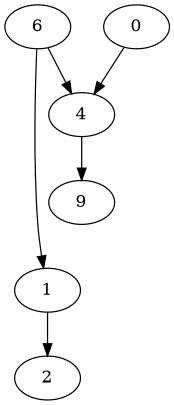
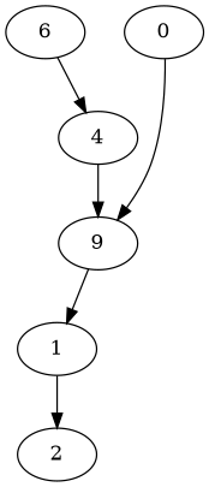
  digraph {
    1
    2
    n3 [label=9]
    4
    6
    n6 [label=0]
    1 -> 2
    4 -> n3
-   6 -> 1
+   n3 -> 1
    6 -> 4
-   n6 -> 4
+   n6 -> n3
  }
